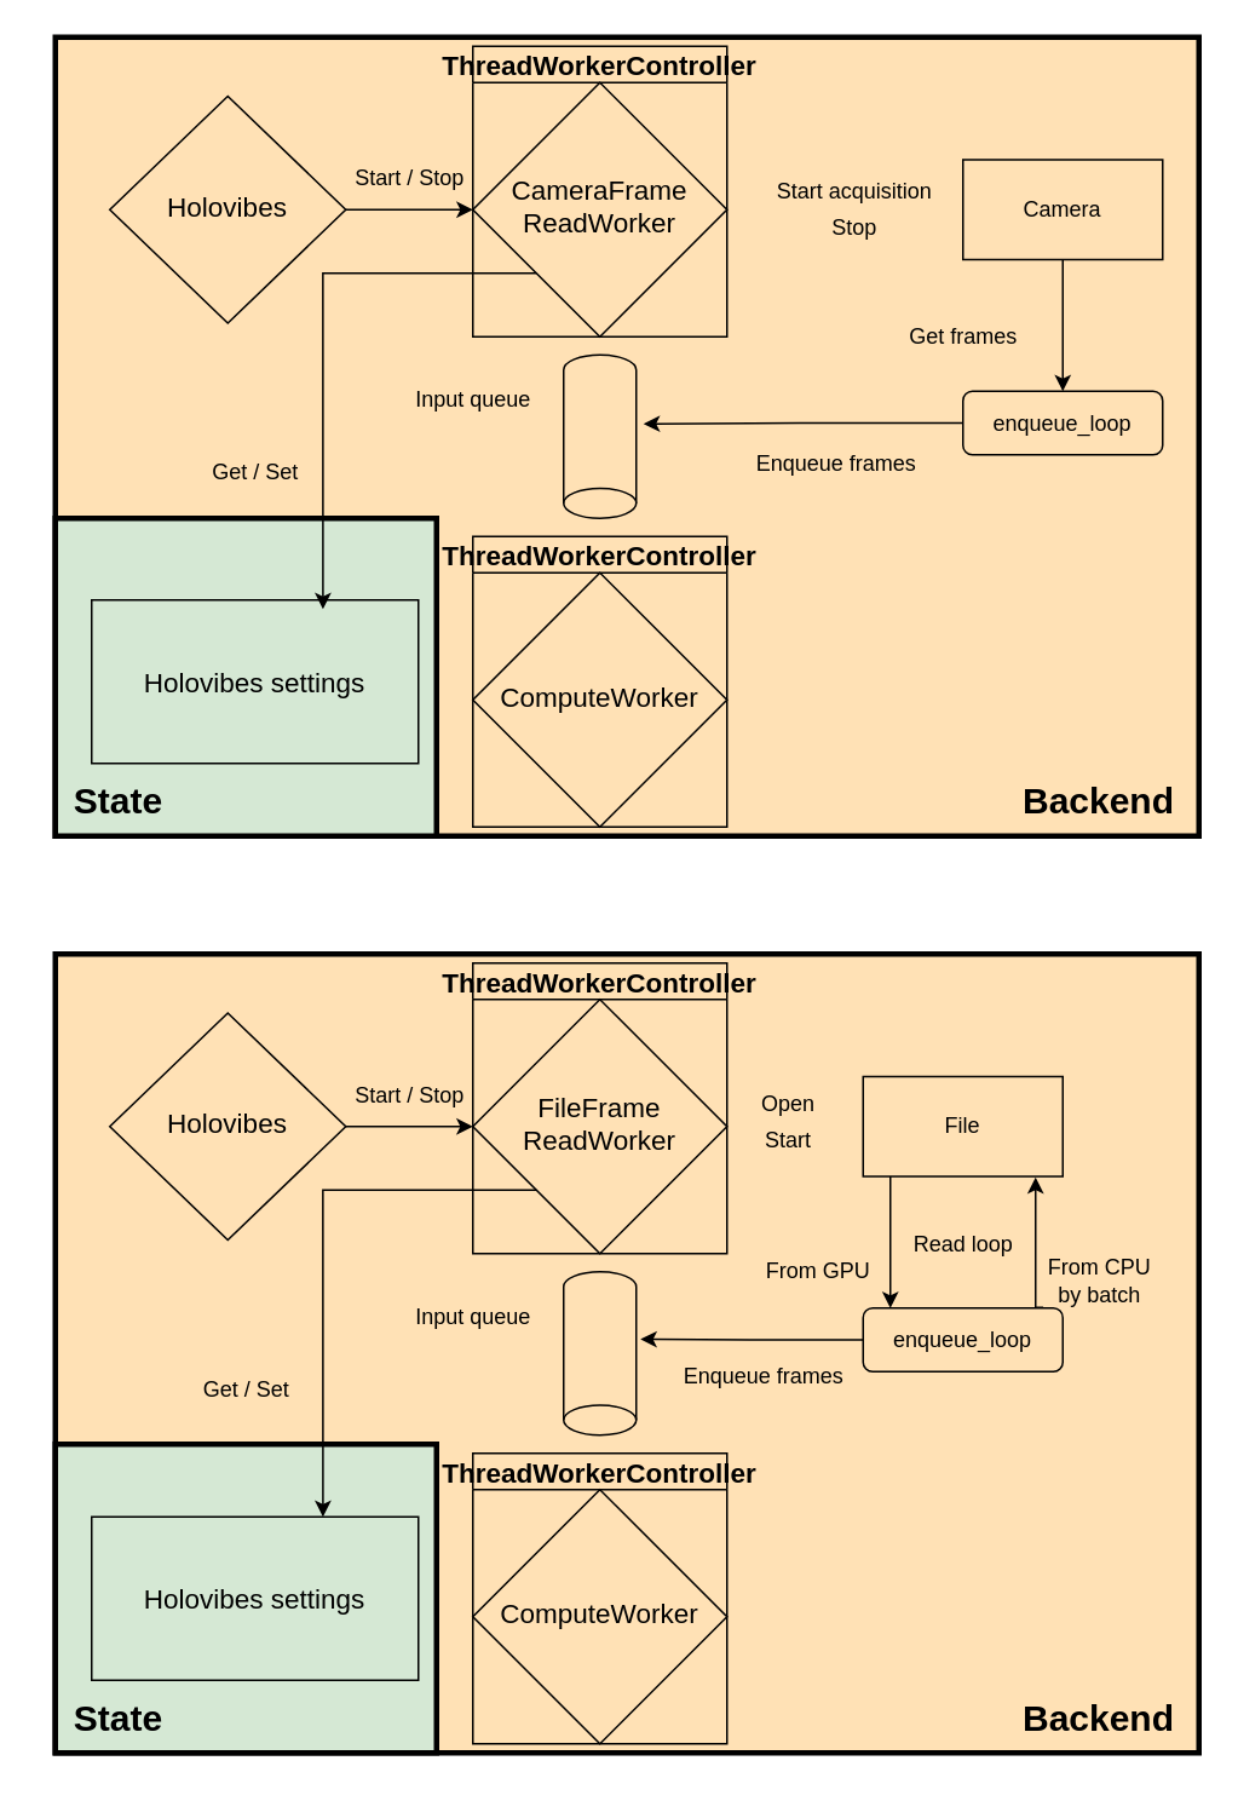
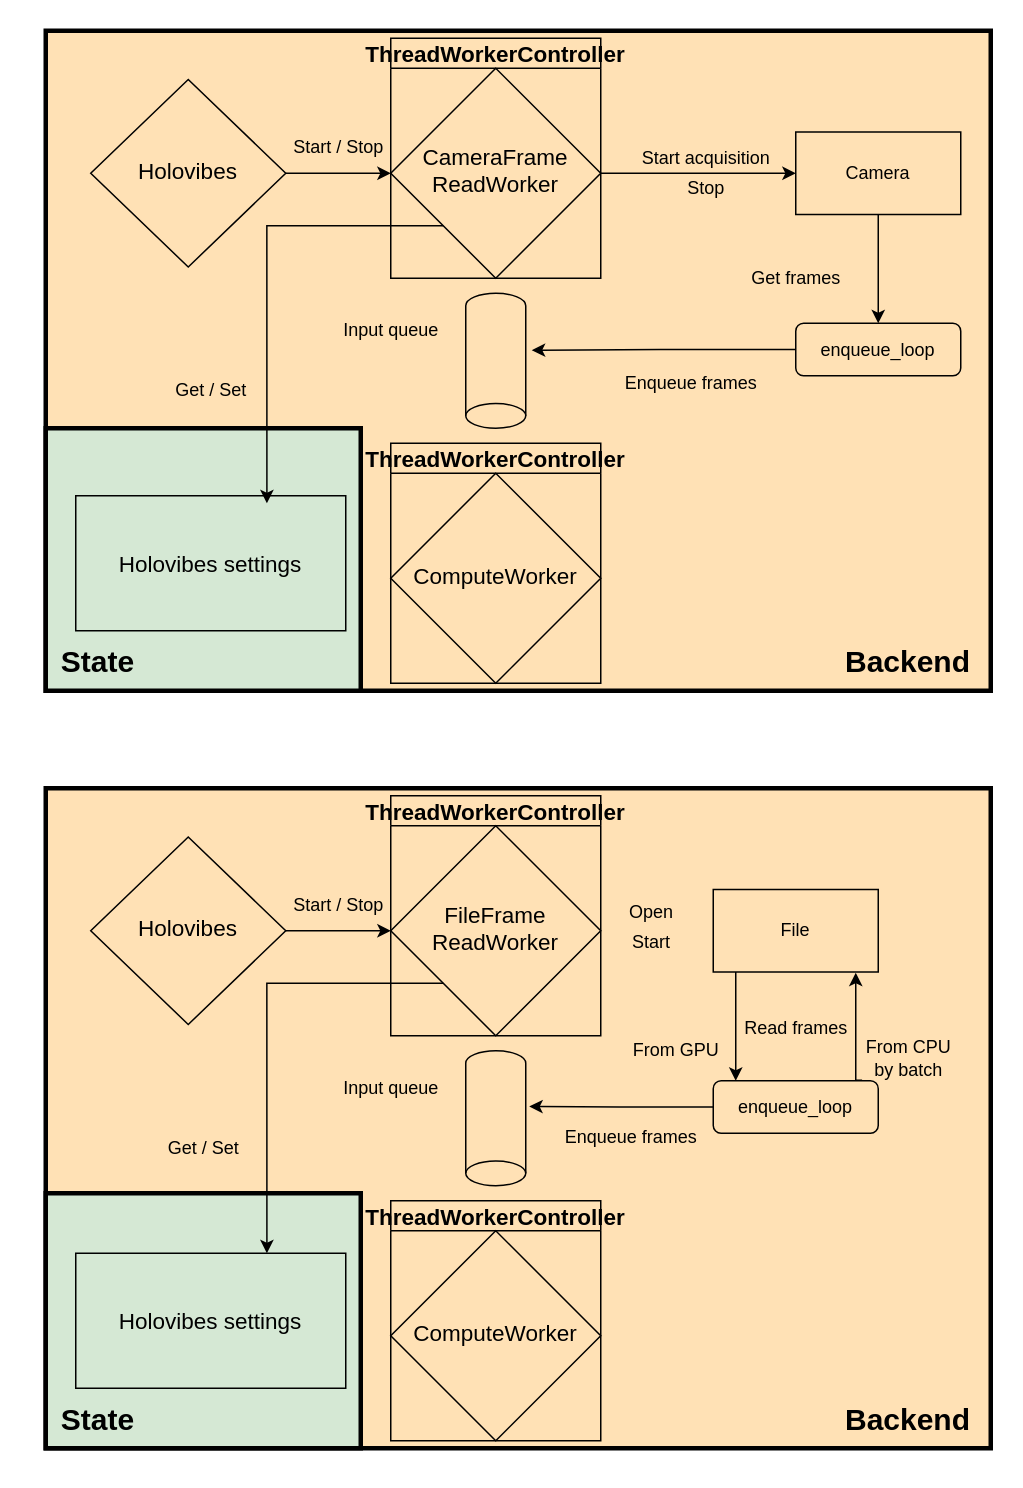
  <mxCell id="0" />
  <mxCell id="1" parent="0" />
  <mxCell id="2" value="" style="rounded=0;whiteSpace=wrap;html=1;fillColor=#FFE1B5;strokeWidth=3;" parent="1" vertex="1"><mxGeometry x="30" y="525" width="630" height="440" as="geometry" /></mxCell>
  <mxCell id="3" value="" style="rounded=0;whiteSpace=wrap;html=1;fillColor=#FFE1B5;strokeWidth=3;" parent="1" vertex="1"><mxGeometry x="30" y="20" width="630" height="440" as="geometry" /></mxCell>
  <mxCell id="4" value="" style="rounded=0;whiteSpace=wrap;html=1;strokeWidth=3;fillColor=#D5E8D4;" parent="1" vertex="1"><mxGeometry x="30" y="285" width="210" height="175" as="geometry" /></mxCell>
  <mxCell id="5" style="edgeStyle=orthogonalEdgeStyle;rounded=0;orthogonalLoop=1;jettySize=auto;html=1;" parent="1" source="6" target="8" edge="1"><mxGeometry relative="1" as="geometry" /></mxCell>
  <mxCell id="6" value="Holovibes" style="rhombus;whiteSpace=wrap;html=1;shadow=0;fontFamily=Helvetica;fontSize=15;align=center;strokeWidth=1;spacing=6;spacingTop=-4;fillColor=none;" parent="1" vertex="1"><mxGeometry x="60" y="52.5" width="130" height="125" as="geometry" /></mxCell>
  <mxCell id="7" value="ThreadWorkerController" style="swimlane;labelBackgroundColor=none;fontSize=15;fontColor=none;startSize=20;fillColor=none;" parent="1" vertex="1"><mxGeometry x="260" y="25" width="140" height="160" as="geometry"><mxRectangle x="280" y="60" width="190" height="23" as="alternateBounds" /></mxGeometry></mxCell>
  <mxCell id="8" value="&lt;div style=&quot;font-size: 15px&quot;&gt;CameraFrame&lt;br&gt;ReadWorker&lt;/div&gt;" style="rhombus;whiteSpace=wrap;html=1;shadow=0;fontFamily=Helvetica;fontSize=15;align=center;strokeWidth=1;spacing=6;spacingTop=-4;direction=west;fillColor=none;" parent="7" vertex="1"><mxGeometry y="20" width="140" height="140" as="geometry" /></mxCell>
  <mxCell id="9" value="Get / Set" style="text;html=1;align=center;verticalAlign=middle;resizable=0;points=[];autosize=1;strokeColor=none;fillColor=none;" parent="1" vertex="1"><mxGeometry x="110" y="250" width="60" height="20" as="geometry" /></mxCell>
  <mxCell id="10" value="&lt;div style=&quot;font-size: 15px;&quot;&gt;Holovibes settings&lt;/div&gt;" style="whiteSpace=wrap;html=1;fontSize=15;fillColor=none;" parent="1" vertex="1"><mxGeometry x="50" y="330" width="180" height="90" as="geometry" /></mxCell>
  <mxCell id="11" value="" style="strokeWidth=1;html=1;shape=mxgraph.flowchart.direct_data;whiteSpace=wrap;fontSize=11;direction=south;strokeColor=#000000;fillColor=none;" parent="1" vertex="1"><mxGeometry x="310" y="195" width="40" height="90" as="geometry" /></mxCell>
  <mxCell id="12" value="ThreadWorkerController" style="swimlane;labelBackgroundColor=none;fontSize=15;fontColor=none;startSize=20;fillColor=none;" parent="1" vertex="1"><mxGeometry x="260" y="295" width="140" height="160" as="geometry"><mxRectangle x="230" y="520" width="190" height="23" as="alternateBounds" /></mxGeometry></mxCell>
  <mxCell id="13" value="ComputeWorker" style="rhombus;whiteSpace=wrap;html=1;shadow=0;fontFamily=Helvetica;fontSize=15;align=center;strokeWidth=1;spacing=6;spacingTop=-4;direction=west;fillColor=none;" parent="12" vertex="1"><mxGeometry y="20" width="140" height="140" as="geometry" /></mxCell>
  <mxCell id="14" value="Start / Stop" style="text;html=1;align=center;verticalAlign=middle;resizable=0;points=[];autosize=1;strokeColor=none;fillColor=none;" parent="1" vertex="1"><mxGeometry x="190" y="87.5" width="70" height="20" as="geometry" /></mxCell>
  <mxCell id="15" value="Input queue" style="text;html=1;align=center;verticalAlign=middle;resizable=0;points=[];autosize=1;strokeColor=none;fillColor=none;" parent="1" vertex="1"><mxGeometry x="215" y="205" width="90" height="30" as="geometry" /></mxCell>
+ <mxCell id="16" style="edgeStyle=orthogonalEdgeStyle;rounded=0;orthogonalLoop=1;jettySize=auto;html=1;exitX=0;exitY=0.5;exitDx=0;exitDy=0;" parent="1" source="8" target="18" edge="1"><mxGeometry relative="1" as="geometry"><mxPoint x="510" y="115" as="targetPoint" /></mxGeometry></mxCell>
  <mxCell id="17" style="edgeStyle=orthogonalEdgeStyle;rounded=0;orthogonalLoop=1;jettySize=auto;html=1;" parent="1" source="18" target="21" edge="1"><mxGeometry relative="1" as="geometry" /></mxCell>
  <mxCell id="18" value="Camera" style="rounded=0;whiteSpace=wrap;html=1;fillColor=none;" parent="1" vertex="1"><mxGeometry x="530" y="87.5" width="110" height="55" as="geometry" /></mxCell>
  <mxCell id="19" value="Start acquisition" style="text;html=1;align=center;verticalAlign=middle;resizable=0;points=[];autosize=1;strokeColor=none;fillColor=none;" parent="1" vertex="1"><mxGeometry x="420" y="95" width="100" height="20" as="geometry" /></mxCell>
  <mxCell id="20" style="edgeStyle=orthogonalEdgeStyle;rounded=0;orthogonalLoop=1;jettySize=auto;html=1;entryX=0.422;entryY=-0.1;entryDx=0;entryDy=0;entryPerimeter=0;" parent="1" source="21" target="11" edge="1"><mxGeometry relative="1" as="geometry"><mxPoint x="360" y="232.5" as="targetPoint" /></mxGeometry></mxCell>
  <mxCell id="21" value="enqueue_loop" style="rounded=1;whiteSpace=wrap;html=1;fillColor=none;" parent="1" vertex="1"><mxGeometry x="530" y="215" width="110" height="35" as="geometry" /></mxCell>
  <mxCell id="22" value="Get frames" style="text;html=1;align=center;verticalAlign=middle;resizable=0;points=[];autosize=1;strokeColor=none;fillColor=none;" parent="1" vertex="1"><mxGeometry x="490" y="175" width="80" height="20" as="geometry" /></mxCell>
  <mxCell id="23" value="Enqueue frames" style="text;html=1;align=center;verticalAlign=middle;resizable=0;points=[];autosize=1;strokeColor=none;fillColor=none;" parent="1" vertex="1"><mxGeometry x="405" y="245" width="110" height="20" as="geometry" /></mxCell>
  <mxCell id="24" value="Stop" style="text;html=1;align=center;verticalAlign=middle;resizable=0;points=[];autosize=1;strokeColor=none;fillColor=none;" parent="1" vertex="1"><mxGeometry x="450" y="115" width="40" height="20" as="geometry" /></mxCell>
  <mxCell id="25" style="edgeStyle=orthogonalEdgeStyle;rounded=0;orthogonalLoop=1;jettySize=auto;html=1;" parent="1" source="26" target="51" edge="1"><mxGeometry relative="1" as="geometry"><Array as="points"><mxPoint x="490" y="690" /><mxPoint x="490" y="690" /></Array></mxGeometry></mxCell>
  <mxCell id="26" value="File" style="rounded=0;whiteSpace=wrap;html=1;fillColor=none;" parent="1" vertex="1"><mxGeometry x="475" y="592.5" width="110" height="55" as="geometry" /></mxCell>
- <mxCell id="27" value="Read loop" style="text;html=1;align=center;verticalAlign=middle;resizable=0;points=[];autosize=1;strokeColor=none;fillColor=none;" parent="1" vertex="1"><mxGeometry x="485" y="675" width="90" height="20" as="geometry" /></mxCell>
+ <mxCell id="27" value="Read frames" style="text;html=1;align=center;verticalAlign=middle;resizable=0;points=[];autosize=1;strokeColor=none;fillColor=none;" parent="1" vertex="1"><mxGeometry x="485" y="675" width="90" height="20" as="geometry" /></mxCell>
  <mxCell id="28" value="From CPU&lt;br&gt;by batch" style="text;html=1;align=center;verticalAlign=middle;resizable=0;points=[];autosize=1;strokeColor=none;fillColor=none;" parent="1" vertex="1"><mxGeometry x="570" y="690" width="70" height="30" as="geometry" /></mxCell>
  <mxCell id="29" style="edgeStyle=orthogonalEdgeStyle;rounded=0;orthogonalLoop=1;jettySize=auto;html=1;exitX=1;exitY=0;exitDx=0;exitDy=0;entryX=0.708;entryY=0.056;entryDx=0;entryDy=0;entryPerimeter=0;" parent="1" source="8" target="10" edge="1"><mxGeometry relative="1" as="geometry"><mxPoint x="177.5" y="255" as="targetPoint" /></mxGeometry></mxCell>
  <mxCell id="30" value="&lt;font style=&quot;font-size: 20px&quot;&gt;&lt;b&gt;State&lt;/b&gt;&lt;/font&gt;" style="text;html=1;strokeColor=none;fillColor=none;align=center;verticalAlign=middle;whiteSpace=wrap;rounded=0;labelBackgroundColor=none;fontSize=14;fontColor=default;" parent="1" vertex="1"><mxGeometry x="20" y="415" width="90" height="50" as="geometry" /></mxCell>
  <mxCell id="31" value="&lt;font style=&quot;font-size: 20px&quot;&gt;&lt;b&gt;&lt;font style=&quot;font-size: 20px&quot;&gt;Backend&lt;/font&gt;&lt;/b&gt;&lt;/font&gt;" style="text;html=1;strokeColor=none;fillColor=none;align=center;verticalAlign=middle;whiteSpace=wrap;rounded=0;labelBackgroundColor=none;fontSize=14;fontColor=default;" parent="1" vertex="1"><mxGeometry x="560" y="415" width="90" height="50" as="geometry" /></mxCell>
  <mxCell id="32" value="" style="rounded=0;whiteSpace=wrap;html=1;strokeWidth=3;fillColor=#D5E8D4;" parent="1" vertex="1"><mxGeometry x="30" y="795" width="210" height="170" as="geometry" /></mxCell>
  <mxCell id="33" style="edgeStyle=orthogonalEdgeStyle;rounded=0;orthogonalLoop=1;jettySize=auto;html=1;" parent="1" source="34" target="36" edge="1"><mxGeometry relative="1" as="geometry" /></mxCell>
  <mxCell id="34" value="Holovibes" style="rhombus;whiteSpace=wrap;html=1;shadow=0;fontFamily=Helvetica;fontSize=15;align=center;strokeWidth=1;spacing=6;spacingTop=-4;fillColor=none;" parent="1" vertex="1"><mxGeometry x="60" y="557.5" width="130" height="125" as="geometry" /></mxCell>
  <mxCell id="35" value="ThreadWorkerController" style="swimlane;labelBackgroundColor=none;fontSize=15;fontColor=none;startSize=20;fillColor=none;" parent="1" vertex="1"><mxGeometry x="260" y="530" width="140" height="160" as="geometry"><mxRectangle x="740" y="510" width="190" height="23" as="alternateBounds" /></mxGeometry></mxCell>
  <mxCell id="36" value="&lt;div style=&quot;font-size: 15px&quot;&gt;FileFrame&lt;br&gt;ReadWorker&lt;/div&gt;" style="rhombus;whiteSpace=wrap;html=1;shadow=0;fontFamily=Helvetica;fontSize=15;align=center;strokeWidth=1;spacing=6;spacingTop=-4;direction=west;fillColor=none;" parent="35" vertex="1"><mxGeometry y="20" width="140" height="140" as="geometry" /></mxCell>
  <mxCell id="37" value="Get / Set" style="text;html=1;align=center;verticalAlign=middle;resizable=0;points=[];autosize=1;strokeColor=none;fillColor=none;" parent="1" vertex="1"><mxGeometry x="105" y="755" width="60" height="20" as="geometry" /></mxCell>
  <mxCell id="38" value="&lt;div style=&quot;font-size: 15px;&quot;&gt;Holovibes settings&lt;/div&gt;" style="whiteSpace=wrap;html=1;fontSize=15;fillColor=none;" parent="1" vertex="1"><mxGeometry x="50" y="835" width="180" height="90" as="geometry" /></mxCell>
  <mxCell id="39" value="" style="strokeWidth=1;html=1;shape=mxgraph.flowchart.direct_data;whiteSpace=wrap;fontSize=11;direction=south;strokeColor=#000000;fillColor=none;" parent="1" vertex="1"><mxGeometry x="310" y="700" width="40" height="90" as="geometry" /></mxCell>
  <mxCell id="40" value="ThreadWorkerController" style="swimlane;labelBackgroundColor=none;fontSize=15;fontColor=none;startSize=20;fillColor=none;" parent="1" vertex="1"><mxGeometry x="260" y="800" width="140" height="160" as="geometry"><mxRectangle x="230" y="520" width="190" height="23" as="alternateBounds" /></mxGeometry></mxCell>
  <mxCell id="41" value="ComputeWorker" style="rhombus;whiteSpace=wrap;html=1;shadow=0;fontFamily=Helvetica;fontSize=15;align=center;strokeWidth=1;spacing=6;spacingTop=-4;direction=west;fillColor=none;" parent="40" vertex="1"><mxGeometry y="20" width="140" height="140" as="geometry" /></mxCell>
  <mxCell id="42" value="Start / Stop" style="text;html=1;align=center;verticalAlign=middle;resizable=0;points=[];autosize=1;strokeColor=none;fillColor=none;" parent="1" vertex="1"><mxGeometry x="190" y="592.5" width="70" height="20" as="geometry" /></mxCell>
  <mxCell id="43" value="Input queue" style="text;html=1;align=center;verticalAlign=middle;resizable=0;points=[];autosize=1;strokeColor=none;fillColor=none;" parent="1" vertex="1"><mxGeometry x="215" y="710" width="90" height="30" as="geometry" /></mxCell>
  <mxCell id="44" style="edgeStyle=orthogonalEdgeStyle;rounded=0;orthogonalLoop=1;jettySize=auto;html=1;startArrow=none;entryX=0.413;entryY=-0.058;entryDx=0;entryDy=0;entryPerimeter=0;" parent="1" source="51" target="39" edge="1"><mxGeometry relative="1" as="geometry"><mxPoint x="360" y="737.5" as="targetPoint" /><mxPoint x="530" y="737.5" as="sourcePoint" /></mxGeometry></mxCell>
  <mxCell id="45" value="Enqueue frames" style="text;html=1;align=center;verticalAlign=middle;resizable=0;points=[];autosize=1;strokeColor=none;fillColor=none;" parent="1" vertex="1"><mxGeometry x="365" y="747.5" width="110" height="20" as="geometry" /></mxCell>
  <mxCell id="46" style="edgeStyle=orthogonalEdgeStyle;rounded=0;orthogonalLoop=1;jettySize=auto;html=1;exitX=1;exitY=0;exitDx=0;exitDy=0;entryX=0.708;entryY=0;entryDx=0;entryDy=0;entryPerimeter=0;" parent="1" source="36" target="38" edge="1"><mxGeometry relative="1" as="geometry"><mxPoint x="177.5" y="760" as="targetPoint" /></mxGeometry></mxCell>
  <mxCell id="47" value="&lt;font style=&quot;font-size: 20px&quot;&gt;&lt;b&gt;State&lt;/b&gt;&lt;/font&gt;" style="text;html=1;strokeColor=none;fillColor=none;align=center;verticalAlign=middle;whiteSpace=wrap;rounded=0;labelBackgroundColor=none;fontSize=14;fontColor=default;" parent="1" vertex="1"><mxGeometry x="20" y="920" width="90" height="50" as="geometry" /></mxCell>
  <mxCell id="48" value="&lt;font style=&quot;font-size: 20px&quot;&gt;&lt;b&gt;&lt;font style=&quot;font-size: 20px&quot;&gt;Backend&lt;/font&gt;&lt;/b&gt;&lt;/font&gt;" style="text;html=1;strokeColor=none;fillColor=none;align=center;verticalAlign=middle;whiteSpace=wrap;rounded=0;labelBackgroundColor=none;fontSize=14;fontColor=default;" parent="1" vertex="1"><mxGeometry x="560" y="920" width="90" height="50" as="geometry" /></mxCell>
  <mxCell id="49" value="From GPU" style="text;html=1;align=center;verticalAlign=middle;resizable=0;points=[];autosize=1;strokeColor=none;fillColor=none;" parent="1" vertex="1"><mxGeometry x="415" y="690" width="70" height="20" as="geometry" /></mxCell>
  <mxCell id="50" style="edgeStyle=orthogonalEdgeStyle;rounded=0;orthogonalLoop=1;jettySize=auto;html=1;exitX=0.902;exitY=-0.011;exitDx=0;exitDy=0;exitPerimeter=0;" parent="1" source="51" edge="1"><mxGeometry relative="1" as="geometry"><mxPoint x="570" y="648" as="targetPoint" /><Array as="points"><mxPoint x="570" y="720" /></Array></mxGeometry></mxCell>
  <mxCell id="51" value="enqueue_loop" style="rounded=1;whiteSpace=wrap;html=1;fillColor=none;" parent="1" vertex="1"><mxGeometry x="475" y="720" width="110" height="35" as="geometry" /></mxCell>
  <mxCell id="52" value="Open " style="text;html=1;strokeColor=none;fillColor=none;align=center;verticalAlign=middle;whiteSpace=wrap;rounded=0;" parent="1" vertex="1"><mxGeometry x="404" y="592.5" width="60" height="30" as="geometry" /></mxCell>
  <mxCell id="53" value="Start" style="text;html=1;strokeColor=none;fillColor=none;align=center;verticalAlign=middle;whiteSpace=wrap;rounded=0;" parent="1" vertex="1"><mxGeometry x="404" y="612.5" width="60" height="30" as="geometry" /></mxCell>
